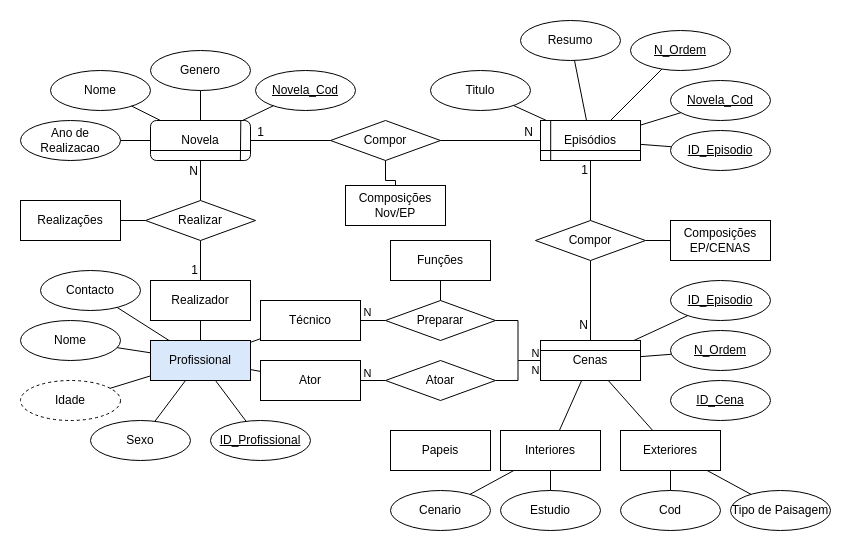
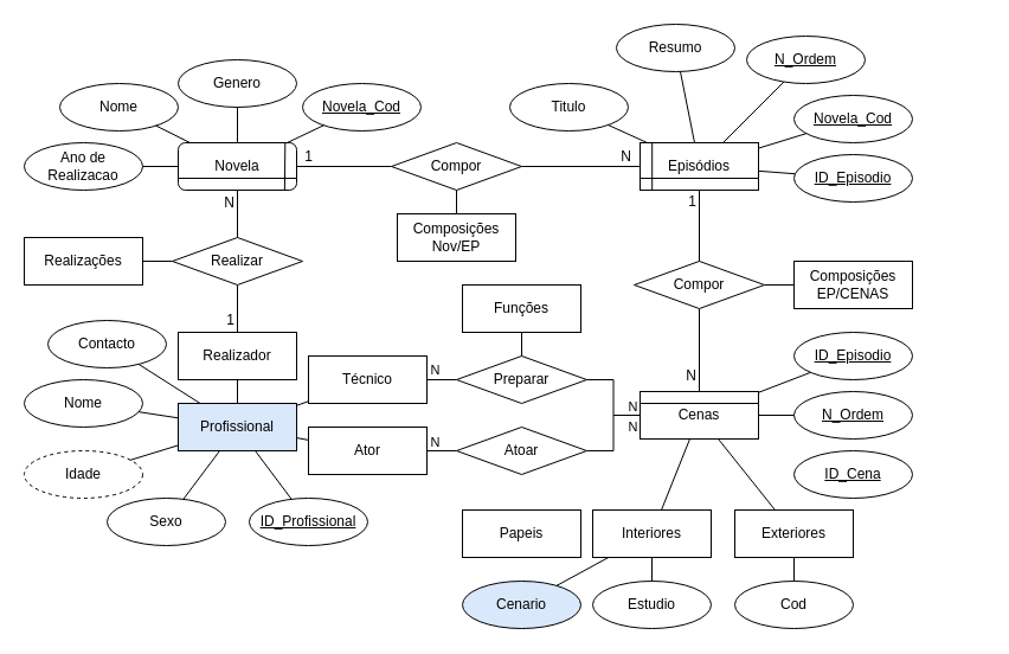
  <mxCell id="0" />
  <mxCell id="1" parent="0" />
  <mxCell id="2" value="Novela" style="whiteSpace=wrap;html=1;align=center;rounded=1;" parent="1" vertex="1"><mxGeometry x="150" y="120" width="100" height="40" as="geometry" /></mxCell>
  <mxCell id="3" value="Nome" style="ellipse;whiteSpace=wrap;html=1;align=center;" parent="1" vertex="1"><mxGeometry x="50" y="70" width="100" height="40" as="geometry" /></mxCell>
  <mxCell id="4" value="Genero" style="ellipse;whiteSpace=wrap;html=1;align=center;" parent="1" vertex="1"><mxGeometry x="150" y="50" width="100" height="40" as="geometry" /></mxCell>
  <mxCell id="5" value="Ano de Realizacao" style="ellipse;whiteSpace=wrap;html=1;align=center;" parent="1" vertex="1"><mxGeometry x="20" y="120" width="100" height="40" as="geometry" /></mxCell>
  <mxCell id="6" value="Novela_Cod" style="ellipse;whiteSpace=wrap;html=1;align=center;fontStyle=4;" parent="1" vertex="1"><mxGeometry x="255" y="70" width="100" height="40" as="geometry" /></mxCell>
  <mxCell id="7" value="" style="endArrow=none;html=1;rounded=0;" parent="1" source="6" target="2" edge="1"><mxGeometry relative="1" as="geometry"><mxPoint x="200" y="230" as="sourcePoint" /><mxPoint x="360" y="230" as="targetPoint" /></mxGeometry></mxCell>
  <mxCell id="8" value="" style="endArrow=none;html=1;rounded=0;" parent="1" source="5" target="2" edge="1"><mxGeometry relative="1" as="geometry"><mxPoint x="220" y="210" as="sourcePoint" /><mxPoint x="380" y="210" as="targetPoint" /></mxGeometry></mxCell>
  <mxCell id="9" value="" style="endArrow=none;html=1;rounded=0;" parent="1" source="2" target="4" edge="1"><mxGeometry relative="1" as="geometry"><mxPoint x="260" y="210" as="sourcePoint" /><mxPoint x="420" y="210" as="targetPoint" /></mxGeometry></mxCell>
  <mxCell id="10" value="" style="endArrow=none;html=1;rounded=0;" parent="1" source="2" target="3" edge="1"><mxGeometry relative="1" as="geometry"><mxPoint x="160" y="240" as="sourcePoint" /><mxPoint x="320" y="240" as="targetPoint" /></mxGeometry></mxCell>
  <mxCell id="11" value="Episódios" style="whiteSpace=wrap;html=1;align=center;" parent="1" vertex="1"><mxGeometry x="540" y="120" width="100" height="40" as="geometry" /></mxCell>
  <mxCell id="12" style="edgeStyle=orthogonalEdgeStyle;rounded=0;orthogonalLoop=1;jettySize=auto;html=1;exitX=1;exitY=0.5;exitDx=0;exitDy=0;endArrow=none;endFill=0;" parent="1" source="17" target="11" edge="1"><mxGeometry relative="1" as="geometry"><mxPoint x="480" y="140" as="sourcePoint" /></mxGeometry></mxCell>
  <mxCell id="13" value="N" style="edgeLabel;html=1;align=center;verticalAlign=middle;resizable=0;points=[];fontSize=12;" parent="12" vertex="1" connectable="0"><mxGeometry x="0.699" y="2" relative="1" as="geometry"><mxPoint x="2" y="-7" as="offset" /></mxGeometry></mxCell>
  <mxCell id="14" style="edgeStyle=orthogonalEdgeStyle;rounded=0;orthogonalLoop=1;jettySize=auto;html=1;exitX=0;exitY=0.5;exitDx=0;exitDy=0;endArrow=none;endFill=0;" parent="1" source="17" target="2" edge="1"><mxGeometry relative="1" as="geometry" /></mxCell>
  <mxCell id="15" value="1" style="edgeLabel;html=1;align=center;verticalAlign=middle;resizable=0;points=[];fontSize=12;" parent="14" vertex="1" connectable="0"><mxGeometry x="0.747" y="-2" relative="1" as="geometry"><mxPoint x="-1" y="-7" as="offset" /></mxGeometry></mxCell>
  <mxCell id="16" style="edgeStyle=orthogonalEdgeStyle;rounded=0;orthogonalLoop=1;jettySize=auto;html=1;exitX=0.5;exitY=1;exitDx=0;exitDy=0;endArrow=none;endFill=0;" edge="1" parent="1" source="17" target="50"><mxGeometry relative="1" as="geometry" /></mxCell>
  <mxCell id="17" value="Compor" style="shape=rhombus;perimeter=rhombusPerimeter;whiteSpace=wrap;html=1;align=center;" parent="1" vertex="1"><mxGeometry x="330" y="120" width="110" height="40" as="geometry" /></mxCell>
  <mxCell id="18" value="" style="endArrow=none;html=1;rounded=0;entryX=0.102;entryY=0.012;entryDx=0;entryDy=0;entryPerimeter=0;exitX=0.102;exitY=0.988;exitDx=0;exitDy=0;exitPerimeter=0;" edge="1" parent="1" source="11" target="11"><mxGeometry relative="1" as="geometry"><mxPoint x="480" y="290" as="sourcePoint" /><mxPoint x="710" y="439" as="targetPoint" /></mxGeometry></mxCell>
  <mxCell id="19" value="" style="endArrow=none;html=1;rounded=0;entryX=0.903;entryY=0.007;entryDx=0;entryDy=0;entryPerimeter=0;exitX=0.899;exitY=0.99;exitDx=0;exitDy=0;exitPerimeter=0;" edge="1" parent="1" source="2" target="2"><mxGeometry relative="1" as="geometry"><mxPoint x="180" y="250" as="sourcePoint" /><mxPoint x="340" y="250" as="targetPoint" /></mxGeometry></mxCell>
  <mxCell id="20" value="Titulo" style="ellipse;whiteSpace=wrap;html=1;align=center;" vertex="1" parent="1"><mxGeometry x="430" y="70" width="100" height="40" as="geometry" /></mxCell>
  <mxCell id="21" value="Resumo" style="ellipse;whiteSpace=wrap;html=1;align=center;" vertex="1" parent="1"><mxGeometry x="520" y="20" width="100" height="40" as="geometry" /></mxCell>
  <mxCell id="22" value="N_Ordem" style="ellipse;whiteSpace=wrap;html=1;align=center;fontStyle=4;" vertex="1" parent="1"><mxGeometry x="630" y="30" width="100" height="40" as="geometry" /></mxCell>
  <mxCell id="23" value="Novela_Cod" style="ellipse;whiteSpace=wrap;html=1;align=center;fontStyle=4;" vertex="1" parent="1"><mxGeometry x="670" y="80" width="100" height="40" as="geometry" /></mxCell>
  <mxCell id="24" value="" style="endArrow=none;html=1;rounded=0;" edge="1" parent="1" source="22" target="11"><mxGeometry relative="1" as="geometry"><mxPoint x="490" y="290" as="sourcePoint" /><mxPoint x="650" y="290" as="targetPoint" /></mxGeometry></mxCell>
  <mxCell id="25" value="" style="endArrow=none;html=1;rounded=0;" edge="1" parent="1" source="11" target="23"><mxGeometry relative="1" as="geometry"><mxPoint x="690" y="220" as="sourcePoint" /><mxPoint x="690" y="190" as="targetPoint" /></mxGeometry></mxCell>
  <mxCell id="26" value="" style="endArrow=none;html=1;rounded=0;" edge="1" parent="1" source="11" target="21"><mxGeometry relative="1" as="geometry"><mxPoint x="700" y="270" as="sourcePoint" /><mxPoint x="700" y="240" as="targetPoint" /></mxGeometry></mxCell>
  <mxCell id="27" value="" style="endArrow=none;html=1;rounded=0;" edge="1" parent="1" source="11" target="20"><mxGeometry relative="1" as="geometry"><mxPoint x="680" y="250" as="sourcePoint" /><mxPoint x="680" y="220" as="targetPoint" /></mxGeometry></mxCell>
  <mxCell id="28" style="edgeStyle=orthogonalEdgeStyle;rounded=0;orthogonalLoop=1;jettySize=auto;html=1;exitX=0.5;exitY=0;exitDx=0;exitDy=0;endArrow=none;endFill=0;" edge="1" parent="1" source="33" target="11"><mxGeometry relative="1" as="geometry" /></mxCell>
  <mxCell id="29" value="1" style="edgeLabel;html=1;align=center;verticalAlign=middle;resizable=0;points=[];fontSize=12;" vertex="1" connectable="0" parent="28"><mxGeometry x="0.697" relative="1" as="geometry"><mxPoint x="-7" as="offset" /></mxGeometry></mxCell>
  <mxCell id="30" style="edgeStyle=orthogonalEdgeStyle;rounded=0;orthogonalLoop=1;jettySize=auto;html=1;exitX=0.5;exitY=1;exitDx=0;exitDy=0;endArrow=none;endFill=0;" edge="1" parent="1" source="33" target="34"><mxGeometry relative="1" as="geometry"><mxPoint x="590" y="270" as="sourcePoint" /></mxGeometry></mxCell>
  <mxCell id="31" value="N" style="edgeLabel;html=1;align=center;verticalAlign=middle;resizable=0;points=[];fontSize=12;" vertex="1" connectable="0" parent="30"><mxGeometry x="0.621" relative="1" as="geometry"><mxPoint x="-8" y="-1" as="offset" /></mxGeometry></mxCell>
  <mxCell id="32" style="edgeStyle=orthogonalEdgeStyle;rounded=0;orthogonalLoop=1;jettySize=auto;html=1;exitX=1;exitY=0.5;exitDx=0;exitDy=0;endArrow=none;endFill=0;" edge="1" parent="1" source="33" target="49"><mxGeometry relative="1" as="geometry" /></mxCell>
  <mxCell id="33" value="Compor" style="shape=rhombus;perimeter=rhombusPerimeter;whiteSpace=wrap;html=1;align=center;" vertex="1" parent="1"><mxGeometry x="535" y="220" width="110" height="40" as="geometry" /></mxCell>
- <mxCell id="34" value="Cenas" style="whiteSpace=wrap;html=1;align=center;" vertex="1" parent="1"><mxGeometry x="540" y="340" width="100" height="40" as="geometry" /></mxCell>
+ <mxCell id="34" value="Cenas" style="whiteSpace=wrap;html=1;align=center;" vertex="1" parent="1"><mxGeometry x="540" y="330" width="100" height="40" as="geometry" /></mxCell>
  <mxCell id="35" value="Interiores" style="whiteSpace=wrap;html=1;align=center;" vertex="1" parent="1"><mxGeometry x="500" y="430" width="100" height="40" as="geometry" /></mxCell>
  <mxCell id="36" value="Exteriores" style="whiteSpace=wrap;html=1;align=center;" vertex="1" parent="1"><mxGeometry x="620" y="430" width="100" height="40" as="geometry" /></mxCell>
  <mxCell id="37" value="" style="endArrow=none;html=1;rounded=0;" edge="1" parent="1" source="35" target="34"><mxGeometry relative="1" as="geometry"><mxPoint x="260" y="410" as="sourcePoint" /><mxPoint x="420" y="410" as="targetPoint" /></mxGeometry></mxCell>
  <mxCell id="38" value="" style="endArrow=none;html=1;rounded=0;" edge="1" parent="1" source="36" target="34"><mxGeometry relative="1" as="geometry"><mxPoint x="750" y="390" as="sourcePoint" /><mxPoint x="798" y="330" as="targetPoint" /></mxGeometry></mxCell>
  <mxCell id="39" value="" style="endArrow=none;html=1;rounded=0;entryX=1;entryY=0.25;entryDx=0;entryDy=0;exitX=0;exitY=0.25;exitDx=0;exitDy=0;" edge="1" parent="1" source="34" target="34"><mxGeometry relative="1" as="geometry"><mxPoint x="350" y="320" as="sourcePoint" /><mxPoint x="510" y="320" as="targetPoint" /></mxGeometry></mxCell>
  <mxCell id="40" value="" style="endArrow=none;html=1;rounded=0;entryX=1;entryY=0.75;entryDx=0;entryDy=0;exitX=0;exitY=0.75;exitDx=0;exitDy=0;" edge="1" parent="1" source="11" target="11"><mxGeometry relative="1" as="geometry"><mxPoint x="450" y="210" as="sourcePoint" /><mxPoint x="550" y="210" as="targetPoint" /></mxGeometry></mxCell>
- <mxCell id="41" value="Cenario" style="ellipse;whiteSpace=wrap;html=1;align=center;" vertex="1" parent="1"><mxGeometry x="390" y="490" width="100" height="40" as="geometry" /></mxCell>
+ <mxCell id="41" value="Cenario" style="ellipse;whiteSpace=wrap;html=1;align=center;fillColor=#dae8fc;" vertex="1" parent="1"><mxGeometry x="390" y="490" width="100" height="40" as="geometry" /></mxCell>
  <mxCell id="42" value="Estudio" style="ellipse;whiteSpace=wrap;html=1;align=center;" vertex="1" parent="1"><mxGeometry x="500" y="490" width="100" height="40" as="geometry" /></mxCell>
  <mxCell id="43" value="" style="endArrow=none;html=1;rounded=0;" edge="1" parent="1" source="41" target="35"><mxGeometry relative="1" as="geometry"><mxPoint x="220" y="510" as="sourcePoint" /><mxPoint x="380" y="510" as="targetPoint" /></mxGeometry></mxCell>
  <mxCell id="44" value="" style="endArrow=none;html=1;rounded=0;" edge="1" parent="1" source="42" target="35"><mxGeometry relative="1" as="geometry"><mxPoint x="390" y="510" as="sourcePoint" /><mxPoint x="411" y="508" as="targetPoint" /></mxGeometry></mxCell>
  <mxCell id="45" value="Cod" style="ellipse;whiteSpace=wrap;html=1;align=center;" vertex="1" parent="1"><mxGeometry x="620" y="490" width="100" height="40" as="geometry" /></mxCell>
- <mxCell id="46" value="Tipo de Paisagem" style="ellipse;whiteSpace=wrap;html=1;align=center;" vertex="1" parent="1"><mxGeometry x="730" y="490" width="100" height="40" as="geometry" /></mxCell>
  <mxCell id="47" value="" style="endArrow=none;html=1;rounded=0;" edge="1" parent="1" source="45" target="36"><mxGeometry relative="1" as="geometry"><mxPoint x="860" y="520" as="sourcePoint" /><mxPoint x="860" y="500" as="targetPoint" /></mxGeometry></mxCell>
- <mxCell id="48" value="" style="endArrow=none;html=1;rounded=0;" edge="1" parent="1" source="46" target="36"><mxGeometry relative="1" as="geometry"><mxPoint x="820" y="550" as="sourcePoint" /><mxPoint x="820" y="530" as="targetPoint" /></mxGeometry></mxCell>
  <mxCell id="49" value="Composições EP/CENAS" style="whiteSpace=wrap;html=1;align=center;" vertex="1" parent="1"><mxGeometry x="670" y="220" width="100" height="40" as="geometry" /></mxCell>
- <mxCell id="50" value="Composições Nov/EP" style="whiteSpace=wrap;html=1;align=center;" vertex="1" parent="1"><mxGeometry x="345" y="185" width="100" height="40" as="geometry" /></mxCell>
+ <mxCell id="50" value="Composições Nov/EP" style="whiteSpace=wrap;html=1;align=center;" vertex="1" parent="1"><mxGeometry x="335" y="180" width="100" height="40" as="geometry" /></mxCell>
  <mxCell id="51" value="ID_Episodio" style="ellipse;whiteSpace=wrap;html=1;align=center;fontStyle=4;" vertex="1" parent="1"><mxGeometry x="670" y="130" width="100" height="40" as="geometry" /></mxCell>
  <mxCell id="52" value="" style="endArrow=none;html=1;rounded=0;" edge="1" parent="1" source="11" target="51"><mxGeometry relative="1" as="geometry"><mxPoint x="220" y="260" as="sourcePoint" /><mxPoint x="380" y="260" as="targetPoint" /></mxGeometry></mxCell>
  <mxCell id="53" value="ID_Episodio" style="ellipse;whiteSpace=wrap;html=1;align=center;fontStyle=4;" vertex="1" parent="1"><mxGeometry x="670" y="280" width="100" height="40" as="geometry" /></mxCell>
  <mxCell id="54" value="" style="endArrow=none;html=1;rounded=0;" edge="1" parent="1" source="34" target="53"><mxGeometry relative="1" as="geometry"><mxPoint x="590" y="350" as="sourcePoint" /><mxPoint x="970" y="370" as="targetPoint" /></mxGeometry></mxCell>
  <mxCell id="55" value="N_Ordem" style="ellipse;whiteSpace=wrap;html=1;align=center;fontStyle=4;" vertex="1" parent="1"><mxGeometry x="670" y="330" width="100" height="40" as="geometry" /></mxCell>
  <mxCell id="56" value="" style="endArrow=none;html=1;rounded=0;" edge="1" parent="1" source="34" target="55"><mxGeometry relative="1" as="geometry"><mxPoint x="170" y="550" as="sourcePoint" /><mxPoint x="330" y="550" as="targetPoint" /></mxGeometry></mxCell>
  <mxCell id="57" value="ID_Cena" style="ellipse;whiteSpace=wrap;html=1;align=center;fontStyle=4;" vertex="1" parent="1"><mxGeometry x="670" y="380" width="100" height="40" as="geometry" /></mxCell>
  <mxCell id="58" value="Profissional" style="whiteSpace=wrap;html=1;align=center;fillColor=#dae8fc;" vertex="1" parent="1"><mxGeometry x="150" y="340" width="100" height="40" as="geometry" /></mxCell>
  <mxCell id="59" value="Ator" style="whiteSpace=wrap;html=1;align=center;" vertex="1" parent="1"><mxGeometry x="260" y="360" width="100" height="40" as="geometry" /></mxCell>
  <mxCell id="60" value="Realizador" style="whiteSpace=wrap;html=1;align=center;" vertex="1" parent="1"><mxGeometry x="150" y="280" width="100" height="40" as="geometry" /></mxCell>
  <mxCell id="61" value="Técnico" style="whiteSpace=wrap;html=1;align=center;" vertex="1" parent="1"><mxGeometry x="260" y="300" width="100" height="40" as="geometry" /></mxCell>
  <mxCell id="62" value="" style="endArrow=none;html=1;rounded=0;" edge="1" parent="1" source="58" target="59"><mxGeometry relative="1" as="geometry"><mxPoint x="-20" y="680" as="sourcePoint" /><mxPoint x="140" y="680" as="targetPoint" /></mxGeometry></mxCell>
  <mxCell id="63" value="" style="endArrow=none;html=1;rounded=0;" edge="1" parent="1" source="61" target="58"><mxGeometry relative="1" as="geometry"><mxPoint x="80" y="680" as="sourcePoint" /><mxPoint x="240" y="680" as="targetPoint" /></mxGeometry></mxCell>
  <mxCell id="64" value="" style="endArrow=none;html=1;rounded=0;" edge="1" parent="1" source="60" target="58"><mxGeometry relative="1" as="geometry"><mxPoint x="-10" y="630" as="sourcePoint" /><mxPoint x="150" y="630" as="targetPoint" /></mxGeometry></mxCell>
  <mxCell id="65" value="Nome" style="ellipse;whiteSpace=wrap;html=1;align=center;" vertex="1" parent="1"><mxGeometry x="20" y="320" width="100" height="40" as="geometry" /></mxCell>
  <mxCell id="66" value="" style="endArrow=none;html=1;rounded=0;" edge="1" parent="1" source="58" target="65"><mxGeometry relative="1" as="geometry"><mxPoint x="-150" y="650" as="sourcePoint" /><mxPoint x="10" y="650" as="targetPoint" /></mxGeometry></mxCell>
  <mxCell id="67" value="Contacto" style="ellipse;whiteSpace=wrap;html=1;align=center;" vertex="1" parent="1"><mxGeometry x="40" y="270" width="100" height="40" as="geometry" /></mxCell>
  <mxCell id="68" value="Idade" style="ellipse;whiteSpace=wrap;html=1;align=center;dashed=1;" vertex="1" parent="1"><mxGeometry x="20" y="380" width="100" height="40" as="geometry" /></mxCell>
  <mxCell id="69" value="Sexo" style="ellipse;whiteSpace=wrap;html=1;align=center;" vertex="1" parent="1"><mxGeometry x="90" y="420" width="100" height="40" as="geometry" /></mxCell>
  <mxCell id="70" value="" style="endArrow=none;html=1;rounded=0;" edge="1" parent="1" source="58" target="67"><mxGeometry relative="1" as="geometry"><mxPoint x="-210" y="560" as="sourcePoint" /><mxPoint x="-50" y="560" as="targetPoint" /></mxGeometry></mxCell>
  <mxCell id="71" value="" style="endArrow=none;html=1;rounded=0;" edge="1" parent="1" source="58" target="68"><mxGeometry relative="1" as="geometry"><mxPoint x="-220" y="560" as="sourcePoint" /><mxPoint x="-60" y="560" as="targetPoint" /></mxGeometry></mxCell>
  <mxCell id="72" value="" style="endArrow=none;html=1;rounded=0;" edge="1" parent="1" source="58" target="69"><mxGeometry relative="1" as="geometry"><mxPoint x="-220" y="550" as="sourcePoint" /><mxPoint x="-60" y="550" as="targetPoint" /></mxGeometry></mxCell>
  <mxCell id="73" value="ID_Profissional" style="ellipse;whiteSpace=wrap;html=1;align=center;fontStyle=4;" vertex="1" parent="1"><mxGeometry x="210" y="420" width="100" height="40" as="geometry" /></mxCell>
  <mxCell id="74" value="" style="endArrow=none;html=1;rounded=0;" edge="1" parent="1" source="73" target="58"><mxGeometry relative="1" as="geometry"><mxPoint x="-260" y="570" as="sourcePoint" /><mxPoint x="-100" y="570" as="targetPoint" /></mxGeometry></mxCell>
  <mxCell id="75" style="edgeStyle=orthogonalEdgeStyle;rounded=0;orthogonalLoop=1;jettySize=auto;html=1;exitX=0;exitY=0.5;exitDx=0;exitDy=0;endArrow=none;endFill=0;" edge="1" parent="1" source="79" target="61"><mxGeometry relative="1" as="geometry" /></mxCell>
  <mxCell id="76" value="N" style="edgeLabel;html=1;align=center;verticalAlign=middle;resizable=0;points=[];" vertex="1" connectable="0" parent="75"><mxGeometry x="0.822" relative="1" as="geometry"><mxPoint x="1" y="-9" as="offset" /></mxGeometry></mxCell>
  <mxCell id="77" style="edgeStyle=orthogonalEdgeStyle;rounded=0;orthogonalLoop=1;jettySize=auto;html=1;exitX=1;exitY=0.5;exitDx=0;exitDy=0;endArrow=none;endFill=0;" edge="1" parent="1" source="79" target="34"><mxGeometry relative="1" as="geometry" /></mxCell>
  <mxCell id="78" style="edgeStyle=orthogonalEdgeStyle;rounded=0;orthogonalLoop=1;jettySize=auto;html=1;exitX=0.5;exitY=0;exitDx=0;exitDy=0;endArrow=none;endFill=0;" edge="1" parent="1" source="79" target="92"><mxGeometry relative="1" as="geometry" /></mxCell>
  <mxCell id="79" value="Preparar" style="shape=rhombus;perimeter=rhombusPerimeter;whiteSpace=wrap;html=1;align=center;" vertex="1" parent="1"><mxGeometry x="385" y="300" width="110" height="40" as="geometry" /></mxCell>
  <mxCell id="80" style="edgeStyle=orthogonalEdgeStyle;rounded=0;orthogonalLoop=1;jettySize=auto;html=1;exitX=0;exitY=0.5;exitDx=0;exitDy=0;endArrow=none;endFill=0;" edge="1" parent="1" source="85" target="59"><mxGeometry relative="1" as="geometry" /></mxCell>
  <mxCell id="81" value="N" style="edgeLabel;html=1;align=center;verticalAlign=middle;resizable=0;points=[];" vertex="1" connectable="0" parent="80"><mxGeometry x="-0.31" relative="1" as="geometry"><mxPoint y="-8" as="offset" /></mxGeometry></mxCell>
  <mxCell id="82" style="edgeStyle=orthogonalEdgeStyle;rounded=0;orthogonalLoop=1;jettySize=auto;html=1;exitX=1;exitY=0.5;exitDx=0;exitDy=0;endArrow=none;endFill=0;" edge="1" parent="1" source="85" target="34"><mxGeometry relative="1" as="geometry" /></mxCell>
  <mxCell id="83" value="N" style="edgeLabel;html=1;align=center;verticalAlign=middle;resizable=0;points=[];" vertex="1" connectable="0" parent="82"><mxGeometry x="0.874" relative="1" as="geometry"><mxPoint x="-2" y="-8" as="offset" /></mxGeometry></mxCell>
  <mxCell id="84" value="N" style="edgeLabel;html=1;align=center;verticalAlign=middle;resizable=0;points=[];" vertex="1" connectable="0" parent="82"><mxGeometry x="0.869" relative="1" as="geometry"><mxPoint x="-2" y="9" as="offset" /></mxGeometry></mxCell>
  <mxCell id="85" value="Atoar" style="shape=rhombus;perimeter=rhombusPerimeter;whiteSpace=wrap;html=1;align=center;" vertex="1" parent="1"><mxGeometry x="385" y="360" width="110" height="40" as="geometry" /></mxCell>
  <mxCell id="86" style="edgeStyle=orthogonalEdgeStyle;rounded=0;orthogonalLoop=1;jettySize=auto;html=1;exitX=0.5;exitY=1;exitDx=0;exitDy=0;endArrow=none;endFill=0;" edge="1" parent="1" source="90" target="60"><mxGeometry relative="1" as="geometry" /></mxCell>
  <mxCell id="87" value="1" style="edgeLabel;html=1;align=center;verticalAlign=middle;resizable=0;points=[];fontSize=12;" vertex="1" connectable="0" parent="86"><mxGeometry x="0.5" relative="1" as="geometry"><mxPoint x="-7" y="-1" as="offset" /></mxGeometry></mxCell>
  <mxCell id="88" style="edgeStyle=orthogonalEdgeStyle;rounded=0;orthogonalLoop=1;jettySize=auto;html=1;exitX=0.5;exitY=0;exitDx=0;exitDy=0;endArrow=none;endFill=0;" edge="1" parent="1" source="90" target="2"><mxGeometry relative="1" as="geometry" /></mxCell>
  <mxCell id="89" value="N" style="edgeLabel;html=1;align=center;verticalAlign=middle;resizable=0;points=[];fontSize=12;" vertex="1" connectable="0" parent="88"><mxGeometry x="0.5" y="1" relative="1" as="geometry"><mxPoint x="-7" as="offset" /></mxGeometry></mxCell>
  <mxCell id="90" value="Realizar" style="shape=rhombus;perimeter=rhombusPerimeter;whiteSpace=wrap;html=1;align=center;" vertex="1" parent="1"><mxGeometry x="145" y="200" width="110" height="40" as="geometry" /></mxCell>
  <mxCell id="91" value="Papeis" style="whiteSpace=wrap;html=1;align=center;" vertex="1" parent="1"><mxGeometry x="390" y="430" width="100" height="40" as="geometry" /></mxCell>
  <mxCell id="92" value="Funções" style="whiteSpace=wrap;html=1;align=center;" vertex="1" parent="1"><mxGeometry x="390" y="240" width="100" height="40" as="geometry" /></mxCell>
  <mxCell id="93" value="Realizações" style="whiteSpace=wrap;html=1;align=center;" vertex="1" parent="1"><mxGeometry x="20" y="200" width="100" height="40" as="geometry" /></mxCell>
  <mxCell id="94" value="" style="endArrow=none;html=1;rounded=0;exitX=0;exitY=0.5;exitDx=0;exitDy=0;" edge="1" parent="1" source="90" target="93"><mxGeometry relative="1" as="geometry"><mxPoint x="120" y="260" as="sourcePoint" /><mxPoint x="76" y="243" as="targetPoint" /></mxGeometry></mxCell>
  <mxCell id="95" value="" style="endArrow=none;html=1;rounded=0;exitX=0;exitY=0.75;exitDx=0;exitDy=0;entryX=1;entryY=0.75;entryDx=0;entryDy=0;" edge="1" parent="1" source="2" target="2"><mxGeometry relative="1" as="geometry"><mxPoint x="-110" y="180" as="sourcePoint" /><mxPoint x="50" y="180" as="targetPoint" /></mxGeometry></mxCell>
